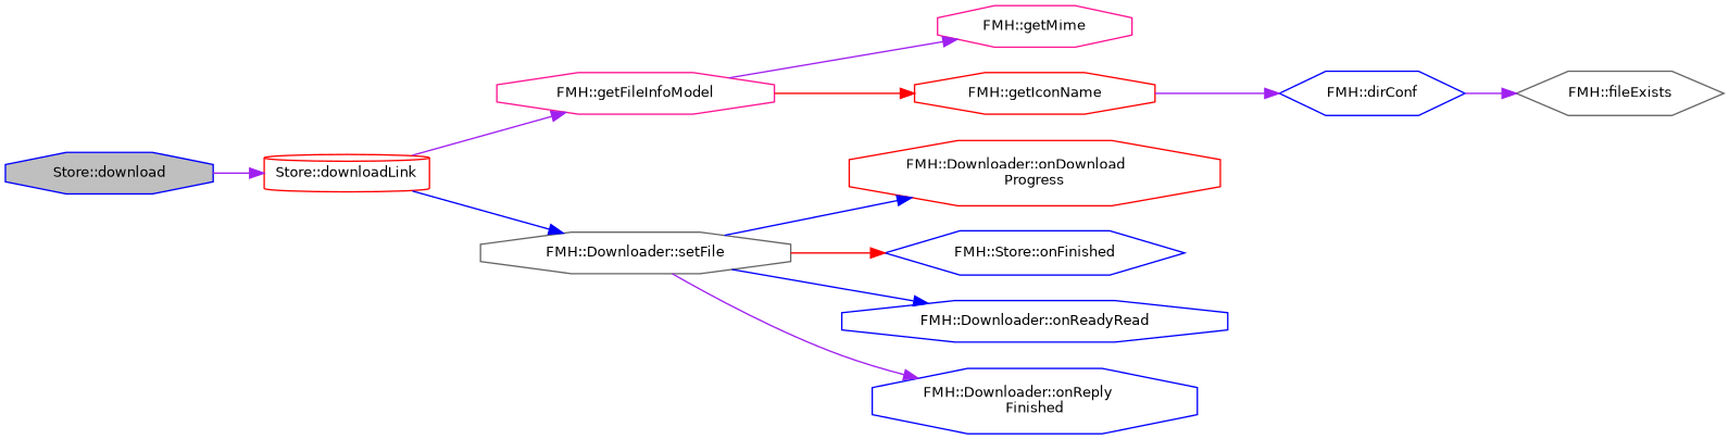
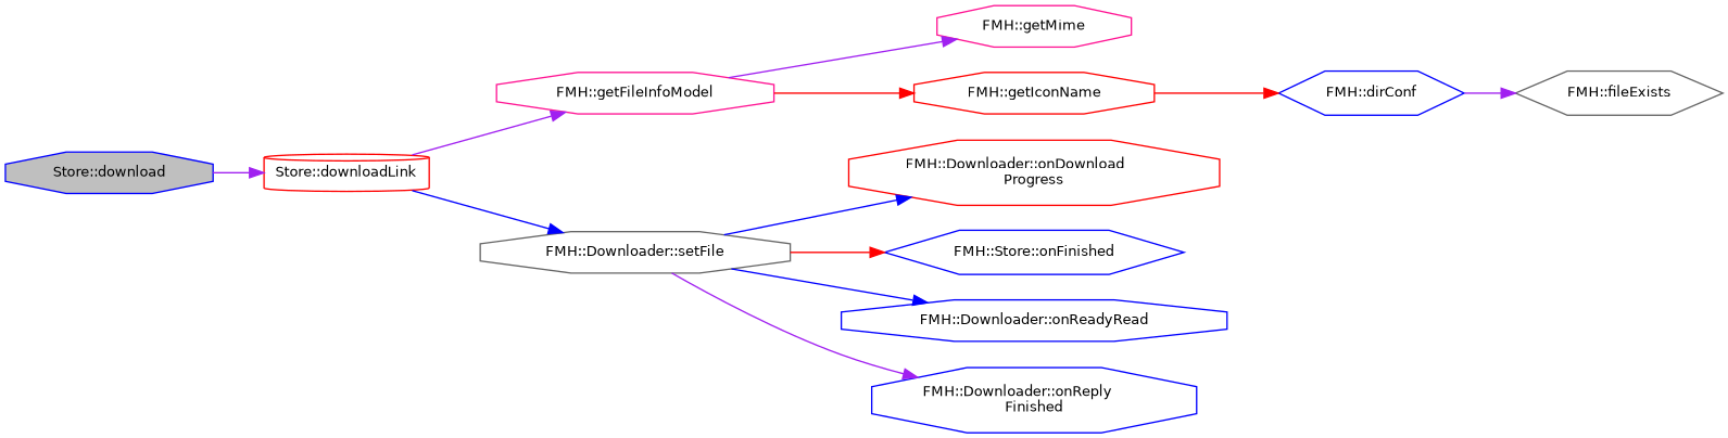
  digraph {
    fontname="DejaVu Sans"
    rankdir=LR
    node [color=blue fillcolor=white fontname="DejaVu Sans" fontsize=10 shape=octagon style=filled]
    edge [color=purple fontname="DejaVu Sans" fontsize=10 labelfontname=Helvetica labelfontsize=10 style=solid]
    n1 [fillcolor=grey75 fontcolor=black height=0.2 label="Store::download" width=0.4]
    n2 [color=red height=0.2 label="Store::downloadLink" shape=cylinder width=0.4]
    n3 [color=deeppink height=0.2 label="FMH::getFileInfoModel" width=0.4]
    n4 [color=gray40 height=0.2 label="FMH::Downloader::setFile" width=0.4]
    n5 [color=deeppink height=0.2 label="FMH::getMime" width=0.4]
    n6 [color=red height=0.2 label="FMH::getIconName" width=0.4]
    n7 [color=red height=0.2 label="FMH::Downloader::onDownload\lProgress" width=0.4]
    n8 [height=0.2 label="FMH::Store::onFinished" shape=hexagon width=0.4]
    n9 [height=0.2 label="FMH::Downloader::onReadyRead" width=0.4]
    n10 [height=0.2 label="FMH::Downloader::onReply\lFinished" width=0.4]
    n11 [height=0.2 label="FMH::dirConf" shape=hexagon width=0.4]
    n12 [color=gray40 height=0.2 label="FMH::fileExists" shape=hexagon width=0.4]
    n1 -> n2
    n2 -> n3
    n2 -> n4 [color=blue]
    n3 -> n5
    n3 -> n6 [color=red]
    n4 -> n7 [color=blue]
    n4 -> n8 [color=red]
    n4 -> n9 [color=blue]
    n4 -> n10
-   n6 -> n11
+   n6 -> n11 [color=red]
    n11 -> n12
  }
